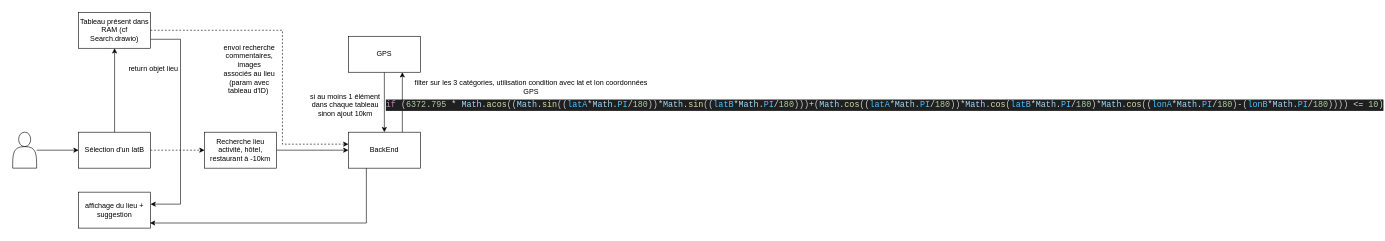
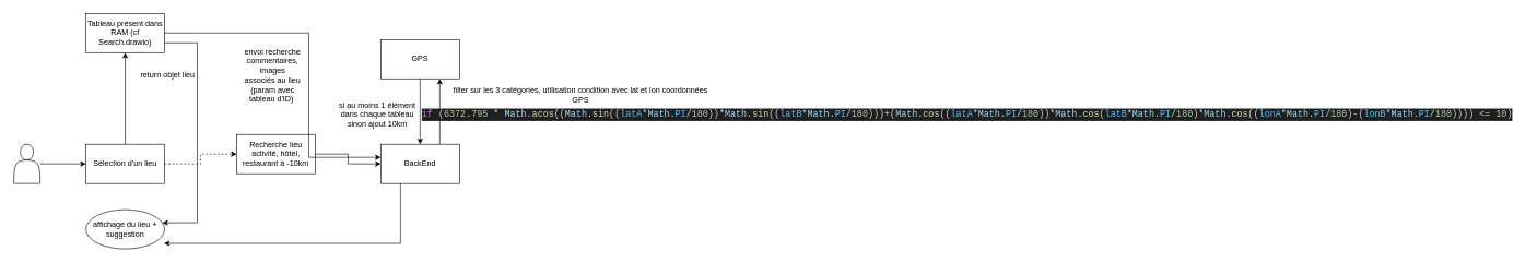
  <mxCell id="0" />
  <mxCell id="1" parent="0" />
  <mxCell id="2" style="edgeStyle=orthogonalEdgeStyle;rounded=0;orthogonalLoop=1;jettySize=auto;html=1;" edge="1" parent="1" source="3" target="6"><mxGeometry relative="1" as="geometry" /></mxCell>
  <mxCell id="3" value="" style="shape=actor;whiteSpace=wrap;html=1;" vertex="1" parent="1"><mxGeometry x="20" y="220" width="40" height="60" as="geometry" /></mxCell>
  <mxCell id="4" style="edgeStyle=orthogonalEdgeStyle;rounded=0;orthogonalLoop=1;jettySize=auto;html=1;entryX=0.5;entryY=1;entryDx=0;entryDy=0;" edge="1" parent="1" source="6" target="10"><mxGeometry relative="1" as="geometry" /></mxCell>
  <mxCell id="5" style="edgeStyle=orthogonalEdgeStyle;rounded=0;orthogonalLoop=1;jettySize=auto;html=1;dashed=1;" edge="1" parent="1" source="6" target="13"><mxGeometry relative="1" as="geometry" /></mxCell>
- <mxCell id="6" value="Sélection d'un latB" style="rounded=0;whiteSpace=wrap;html=1;" vertex="1" parent="1"><mxGeometry x="130" y="220" width="120" height="60" as="geometry" /></mxCell>
+ <mxCell id="6" value="Sélection d'un lieu" style="rounded=0;whiteSpace=wrap;html=1;" vertex="1" parent="1"><mxGeometry x="130" y="220" width="120" height="60" as="geometry" /></mxCell>
  <mxCell id="7" style="edgeStyle=orthogonalEdgeStyle;rounded=0;orthogonalLoop=1;jettySize=auto;html=1;" edge="1" parent="1" source="8" target="16"><mxGeometry relative="1" as="geometry"><Array as="points"><mxPoint x="670" y="140" /><mxPoint x="670" y="140" /></Array></mxGeometry></mxCell>
  <mxCell id="8" value="BackEnd" style="rounded=0;whiteSpace=wrap;html=1;" vertex="1" parent="1"><mxGeometry x="580" y="220" width="120" height="60" as="geometry" /></mxCell>
  <mxCell id="9" style="edgeStyle=orthogonalEdgeStyle;rounded=0;orthogonalLoop=1;jettySize=auto;html=1;exitX=1;exitY=0.75;exitDx=0;exitDy=0;" edge="1" parent="1" source="10" target="11"><mxGeometry relative="1" as="geometry"><Array as="points"><mxPoint x="300" y="65" /><mxPoint x="300" y="340" /></Array></mxGeometry></mxCell>
  <mxCell id="10" value="Tableau présent dans RAM (cf Search.drawio)" style="rounded=0;whiteSpace=wrap;html=1;" vertex="1" parent="1"><mxGeometry x="130" y="20" width="120" height="60" as="geometry" /></mxCell>
- <mxCell id="11" value="affichage du lieu + suggestion" style="rounded=0;whiteSpace=wrap;html=1;" vertex="1" parent="1"><mxGeometry x="130" y="320" width="120" height="60" as="geometry" /></mxCell>
+ <mxCell id="11" value="affichage du lieu + suggestion" style="ellipse;whiteSpace=wrap;html=1;" vertex="1" parent="1"><mxGeometry x="130" y="320" width="120" height="60" as="geometry" /></mxCell>
  <mxCell id="12" style="edgeStyle=orthogonalEdgeStyle;rounded=0;orthogonalLoop=1;jettySize=auto;html=1;" edge="1" parent="1" source="13" target="8"><mxGeometry relative="1" as="geometry" /></mxCell>
- <mxCell id="13" value="Recherche lieu activité, hôtel, restaurant à -10km" style="rounded=0;whiteSpace=wrap;html=1;" vertex="1" parent="1"><mxGeometry x="340" y="220" width="120" height="60" as="geometry" /></mxCell>
+ <mxCell id="13" value="Recherche lieu activité, hôtel, restaurant à -10km" style="rounded=0;whiteSpace=wrap;html=1;" vertex="1" parent="1"><mxGeometry x="360" y="205" width="120" height="60" as="geometry" /></mxCell>
  <mxCell id="14" value="return objet lieu" style="text;html=1;align=center;verticalAlign=middle;whiteSpace=wrap;rounded=0;" vertex="1" parent="1"><mxGeometry x="210" y="100" width="90" height="30" as="geometry" /></mxCell>
  <mxCell id="15" style="edgeStyle=orthogonalEdgeStyle;rounded=0;orthogonalLoop=1;jettySize=auto;html=1;" edge="1" parent="1" source="16" target="8"><mxGeometry relative="1" as="geometry" /></mxCell>
  <mxCell id="16" value="GPS" style="rounded=0;whiteSpace=wrap;html=1;" vertex="1" parent="1"><mxGeometry x="580" y="60" width="120" height="60" as="geometry" /></mxCell>
  <mxCell id="17" value="&lt;div style=&quot;color: rgb(204, 204, 204); background-color: rgb(31, 31, 31); font-family: Consolas, &amp;quot;Courier New&amp;quot;, monospace; font-size: 14px; line-height: 19px; white-space: pre;&quot;&gt;&lt;span style=&quot;color: #c586c0;&quot;&gt;if&lt;/span&gt; (&lt;span style=&quot;color: #b5cea8;&quot;&gt;6372.795&lt;/span&gt; &lt;span style=&quot;color: #d4d4d4;&quot;&gt;*&lt;/span&gt; &lt;span style=&quot;color: #9cdcfe;&quot;&gt;Math&lt;/span&gt;.&lt;span style=&quot;color: #dcdcaa;&quot;&gt;acos&lt;/span&gt;((&lt;span style=&quot;color: #9cdcfe;&quot;&gt;Math&lt;/span&gt;.&lt;span style=&quot;color: #dcdcaa;&quot;&gt;sin&lt;/span&gt;((&lt;span style=&quot;color: #4fc1ff;&quot;&gt;latA&lt;/span&gt;&lt;span style=&quot;color: #d4d4d4;&quot;&gt;*&lt;/span&gt;&lt;span style=&quot;color: #9cdcfe;&quot;&gt;Math&lt;/span&gt;.&lt;span style=&quot;color: #4fc1ff;&quot;&gt;PI&lt;/span&gt;&lt;span style=&quot;color: #d4d4d4;&quot;&gt;/&lt;/span&gt;&lt;span style=&quot;color: #b5cea8;&quot;&gt;180&lt;/span&gt;))&lt;span style=&quot;color: #d4d4d4;&quot;&gt;*&lt;/span&gt;&lt;span style=&quot;color: #9cdcfe;&quot;&gt;Math&lt;/span&gt;.&lt;span style=&quot;color: #dcdcaa;&quot;&gt;sin&lt;/span&gt;((&lt;span style=&quot;color: #4fc1ff;&quot;&gt;latB&lt;/span&gt;&lt;span style=&quot;color: #d4d4d4;&quot;&gt;*&lt;/span&gt;&lt;span style=&quot;color: #9cdcfe;&quot;&gt;Math&lt;/span&gt;.&lt;span style=&quot;color: #4fc1ff;&quot;&gt;PI&lt;/span&gt;&lt;span style=&quot;color: #d4d4d4;&quot;&gt;/&lt;/span&gt;&lt;span style=&quot;color: #b5cea8;&quot;&gt;180&lt;/span&gt;)))&lt;span style=&quot;color: #d4d4d4;&quot;&gt;+&lt;/span&gt;(&lt;span style=&quot;color: #9cdcfe;&quot;&gt;Math&lt;/span&gt;.&lt;span style=&quot;color: #dcdcaa;&quot;&gt;cos&lt;/span&gt;((&lt;span style=&quot;color: #4fc1ff;&quot;&gt;latA&lt;/span&gt;&lt;span style=&quot;color: #d4d4d4;&quot;&gt;*&lt;/span&gt;&lt;span style=&quot;color: #9cdcfe;&quot;&gt;Math&lt;/span&gt;.&lt;span style=&quot;color: #4fc1ff;&quot;&gt;PI&lt;/span&gt;&lt;span style=&quot;color: #d4d4d4;&quot;&gt;/&lt;/span&gt;&lt;span style=&quot;color: #b5cea8;&quot;&gt;180&lt;/span&gt;))&lt;span style=&quot;color: #d4d4d4;&quot;&gt;*&lt;/span&gt;&lt;span style=&quot;color: #9cdcfe;&quot;&gt;Math&lt;/span&gt;.&lt;span style=&quot;color: #dcdcaa;&quot;&gt;cos&lt;/span&gt;(&lt;span style=&quot;color: #4fc1ff;&quot;&gt;latB&lt;/span&gt;&lt;span style=&quot;color: #d4d4d4;&quot;&gt;*&lt;/span&gt;&lt;span style=&quot;color: #9cdcfe;&quot;&gt;Math&lt;/span&gt;.&lt;span style=&quot;color: #4fc1ff;&quot;&gt;PI&lt;/span&gt;&lt;span style=&quot;color: #d4d4d4;&quot;&gt;/&lt;/span&gt;&lt;span style=&quot;color: #b5cea8;&quot;&gt;180&lt;/span&gt;)&lt;span style=&quot;color: #d4d4d4;&quot;&gt;*&lt;/span&gt;&lt;span style=&quot;color: #9cdcfe;&quot;&gt;Math&lt;/span&gt;.&lt;span style=&quot;color: #dcdcaa;&quot;&gt;cos&lt;/span&gt;((&lt;span style=&quot;color: #4fc1ff;&quot;&gt;lonA&lt;/span&gt;&lt;span style=&quot;color: #d4d4d4;&quot;&gt;*&lt;/span&gt;&lt;span style=&quot;color: #9cdcfe;&quot;&gt;Math&lt;/span&gt;.&lt;span style=&quot;color: #4fc1ff;&quot;&gt;PI&lt;/span&gt;&lt;span style=&quot;color: #d4d4d4;&quot;&gt;/&lt;/span&gt;&lt;span style=&quot;color: #b5cea8;&quot;&gt;180&lt;/span&gt;)&lt;span style=&quot;color: #d4d4d4;&quot;&gt;-&lt;/span&gt;(&lt;span style=&quot;color: #4fc1ff;&quot;&gt;lonB&lt;/span&gt;&lt;span style=&quot;color: #d4d4d4;&quot;&gt;*&lt;/span&gt;&lt;span style=&quot;color: #9cdcfe;&quot;&gt;Math&lt;/span&gt;.&lt;span style=&quot;color: #4fc1ff;&quot;&gt;PI&lt;/span&gt;&lt;span style=&quot;color: #d4d4d4;&quot;&gt;/&lt;/span&gt;&lt;span style=&quot;color: #b5cea8;&quot;&gt;180&lt;/span&gt;)))) &lt;span style=&quot;color: #d4d4d4;&quot;&gt;&amp;lt;=&lt;/span&gt; &lt;span style=&quot;color: #b5cea8;&quot;&gt;10&lt;/span&gt;)&lt;/div&gt;" style="text;html=1;align=center;verticalAlign=middle;whiteSpace=wrap;rounded=0;" vertex="1" parent="1"><mxGeometry x="680" y="160" width="1590" height="30" as="geometry" /></mxCell>
  <mxCell id="18" value="filter sur les 3 catégories, utilisation condition avec lat et lon coordonnées GPS" style="text;html=1;align=center;verticalAlign=middle;whiteSpace=wrap;rounded=0;" vertex="1" parent="1"><mxGeometry x="680" y="130" width="410" height="30" as="geometry" /></mxCell>
  <mxCell id="19" value="si au moins 1 élément dans chaque tableau sinon ajout 10km" style="text;html=1;align=center;verticalAlign=middle;whiteSpace=wrap;rounded=0;" vertex="1" parent="1"><mxGeometry x="510" y="160" width="130" height="30" as="geometry" /></mxCell>
  <mxCell id="20" style="edgeStyle=orthogonalEdgeStyle;rounded=0;orthogonalLoop=1;jettySize=auto;html=1;entryX=0.992;entryY=0.858;entryDx=0;entryDy=0;entryPerimeter=0;" edge="1" parent="1" source="8" target="11"><mxGeometry relative="1" as="geometry"><Array as="points"><mxPoint x="610" y="372" /></Array></mxGeometry></mxCell>
- <mxCell id="21" style="edgeStyle=orthogonalEdgeStyle;rounded=0;orthogonalLoop=1;jettySize=auto;html=1;entryX=0;entryY=0.333;entryDx=0;entryDy=0;entryPerimeter=0;dashed=1;" edge="1" parent="1" source="10" target="8"><mxGeometry relative="1" as="geometry"><Array as="points"><mxPoint x="470" y="50" /><mxPoint x="470" y="240" /></Array></mxGeometry></mxCell>
+ <mxCell id="21" style="edgeStyle=orthogonalEdgeStyle;rounded=0;orthogonalLoop=1;jettySize=auto;html=1;entryX=0;entryY=0.333;entryDx=0;entryDy=0;entryPerimeter=0;" edge="1" parent="1" source="10" target="8"><mxGeometry relative="1" as="geometry"><Array as="points"><mxPoint x="470" y="50" /><mxPoint x="470" y="240" /></Array></mxGeometry></mxCell>
  <mxCell id="22" value="envoi recherche commentaires, images associés au lieu (param avec tableau d'ID)&amp;nbsp;" style="text;html=1;align=center;verticalAlign=top;whiteSpace=wrap;rounded=0;" vertex="1" parent="1"><mxGeometry x="370" y="65" width="90" height="100" as="geometry" /></mxCell>
